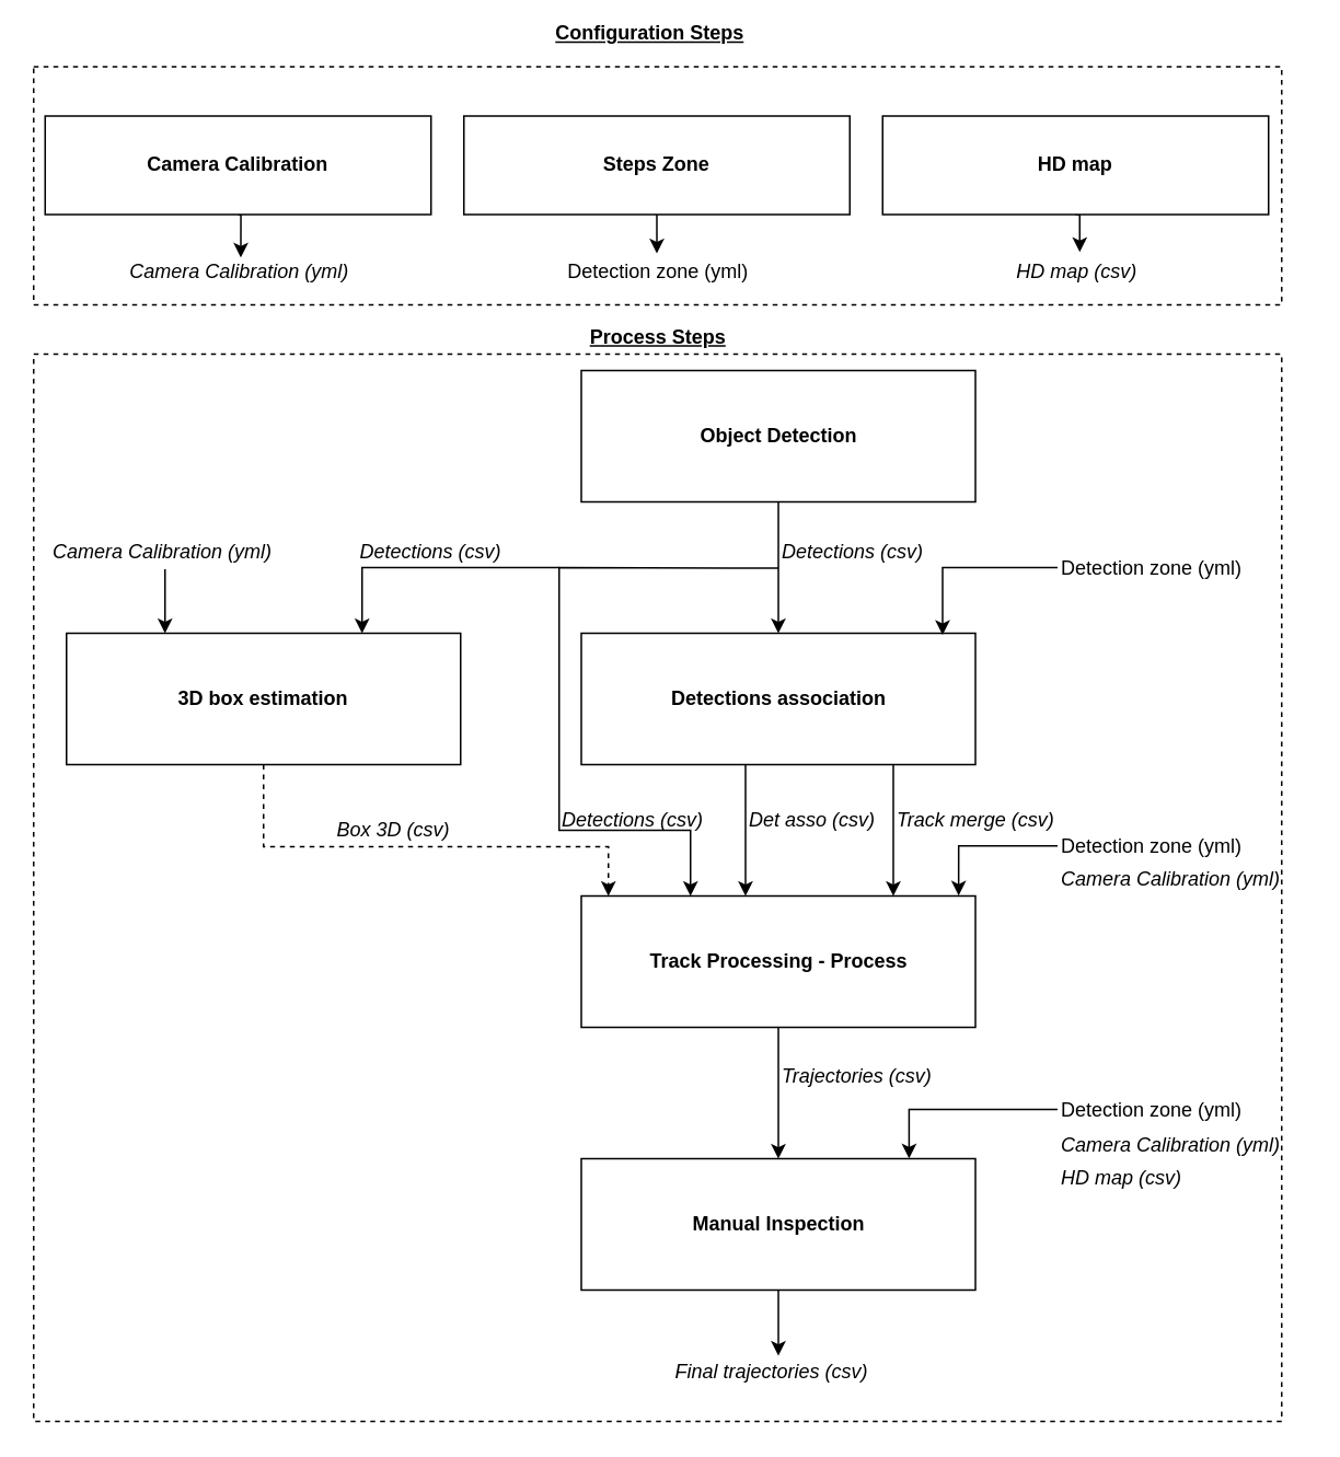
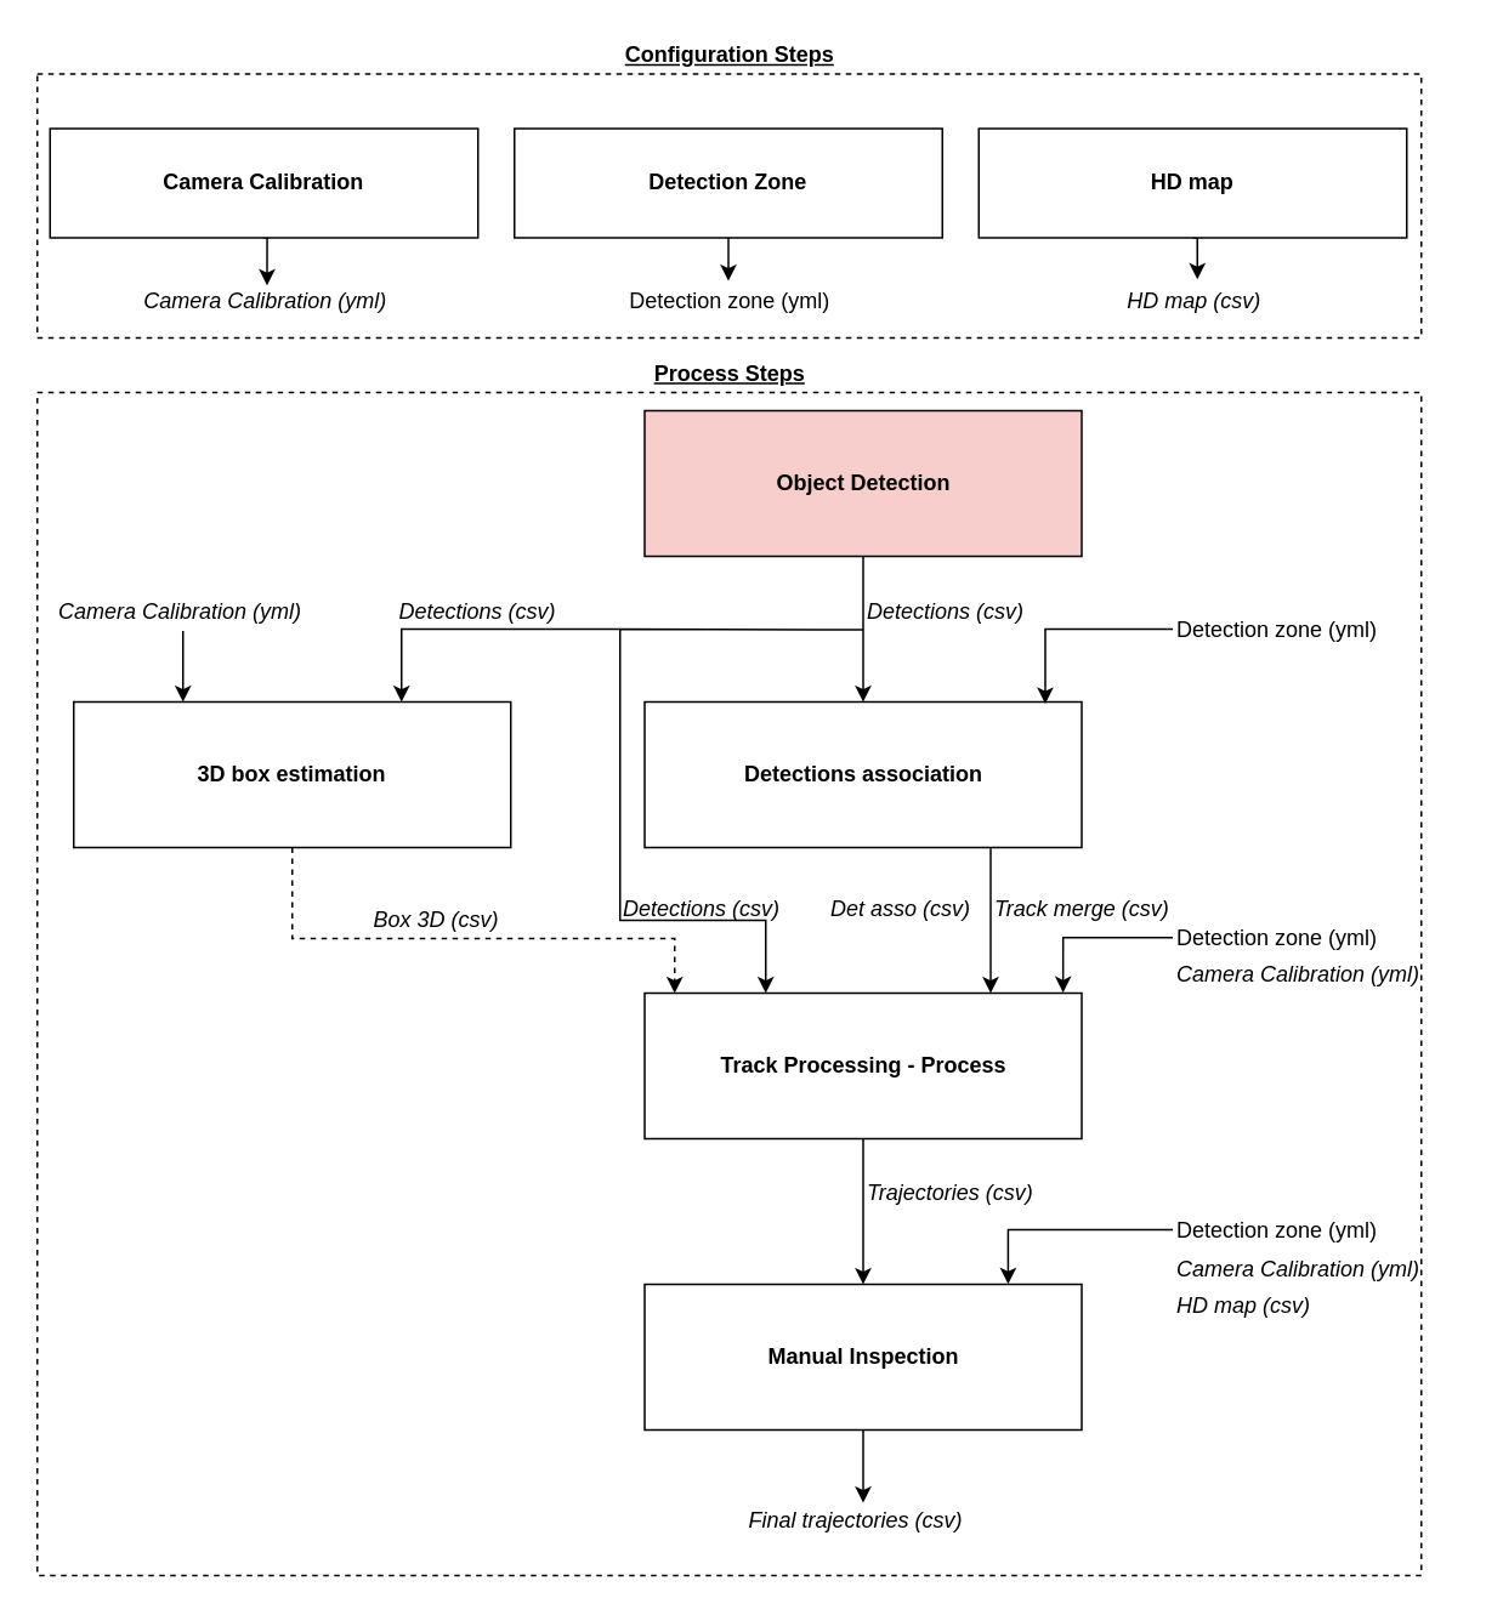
  <mxCell id="0" />
  <mxCell id="1" parent="0" />
  <mxCell id="2" value="" style="rounded=0;whiteSpace=wrap;html=1;dashed=1;fillColor=none;" vertex="1" parent="1"><mxGeometry y="215" width="760" height="650" as="geometry" x="20" /></mxCell>
  <mxCell id="3" value="" style="rounded=0;whiteSpace=wrap;html=1;dashed=1;" vertex="1" parent="1"><mxGeometry y="40" width="760" height="145" as="geometry" x="20" /></mxCell>
  <mxCell id="4" style="edgeStyle=orthogonalEdgeStyle;rounded=0;orthogonalLoop=1;jettySize=auto;html=1;exitX=0.5;exitY=1;exitDx=0;exitDy=0;entryX=0.511;entryY=0.058;entryDx=0;entryDy=0;entryPerimeter=0;" edge="1" parent="1" source="5" target="44"><mxGeometry relative="1" as="geometry" /></mxCell>
  <mxCell id="5" value="&lt;b&gt;Camera Calibration&lt;/b&gt;" style="rounded=0;whiteSpace=wrap;html=1;" vertex="1" parent="1"><mxGeometry x="27" y="70" width="235" height="60" as="geometry" /></mxCell>
  <mxCell id="6" style="edgeStyle=orthogonalEdgeStyle;rounded=0;orthogonalLoop=1;jettySize=auto;html=1;exitX=0.5;exitY=1;exitDx=0;exitDy=0;entryX=0.5;entryY=-0.067;entryDx=0;entryDy=0;entryPerimeter=0;" edge="1" parent="1" source="7" target="45"><mxGeometry relative="1" as="geometry" /></mxCell>
- <mxCell id="7" value="&lt;b&gt;Steps Zone&lt;/b&gt;" style="rounded=0;whiteSpace=wrap;html=1;" vertex="1" parent="1"><mxGeometry x="282" y="70" width="235" height="60" as="geometry" /></mxCell>
+ <mxCell id="7" value="&lt;b&gt;Detection Zone&lt;/b&gt;" style="rounded=0;whiteSpace=wrap;html=1;" vertex="1" parent="1"><mxGeometry x="282" y="70" width="235" height="60" as="geometry" /></mxCell>
  <mxCell id="8" style="edgeStyle=orthogonalEdgeStyle;rounded=0;orthogonalLoop=1;jettySize=auto;html=1;exitX=0.5;exitY=1;exitDx=0;exitDy=0;entryX=0.528;entryY=-0.108;entryDx=0;entryDy=0;entryPerimeter=0;" edge="1" parent="1" source="9" target="46"><mxGeometry relative="1" as="geometry" /></mxCell>
  <mxCell id="9" value="&lt;b&gt;HD map&lt;/b&gt;" style="rounded=0;whiteSpace=wrap;html=1;" vertex="1" parent="1"><mxGeometry x="537" y="70" width="235" height="60" as="geometry" /></mxCell>
  <mxCell id="10" value="" style="edgeStyle=orthogonalEdgeStyle;rounded=0;orthogonalLoop=1;jettySize=auto;html=1;" edge="1" parent="1" source="11" target="13"><mxGeometry relative="1" as="geometry" /></mxCell>
- <mxCell id="11" value="&lt;b&gt;Object Detection&lt;/b&gt;" style="rounded=0;whiteSpace=wrap;html=1;" vertex="1" parent="1"><mxGeometry x="353.5" y="225" width="240" height="80" as="geometry" /></mxCell>
- <mxCell id="12" value="" style="edgeStyle=orthogonalEdgeStyle;rounded=0;orthogonalLoop=1;jettySize=auto;html=1;" edge="1" parent="1" source="13" target="16"><mxGeometry relative="1" as="geometry"><Array as="points"><mxPoint x="453.5" y="525" /><mxPoint x="453.5" y="525" /></Array></mxGeometry></mxCell>
+ <mxCell id="11" value="&lt;b&gt;Object Detection&lt;/b&gt;" style="rounded=0;whiteSpace=wrap;html=1;fillColor=#f8cecc;" vertex="1" parent="1"><mxGeometry x="353.5" y="225" width="240" height="80" as="geometry" /></mxCell>
  <mxCell id="13" value="&lt;b&gt;Detections association&lt;/b&gt;" style="rounded=0;whiteSpace=wrap;html=1;" vertex="1" parent="1"><mxGeometry x="353.5" y="385" width="240" height="80" as="geometry" /></mxCell>
  <mxCell id="14" value="&lt;i&gt;Detections (csv)&lt;/i&gt;" style="text;html=1;resizable=0;points=[];autosize=1;align=left;verticalAlign=top;spacingTop=-4;" vertex="1" parent="1"><mxGeometry x="473.5" y="326" width="100" height="20" as="geometry" /></mxCell>
  <mxCell id="15" style="edgeStyle=orthogonalEdgeStyle;rounded=0;orthogonalLoop=1;jettySize=auto;html=1;exitX=0.5;exitY=1;exitDx=0;exitDy=0;entryX=0.5;entryY=0;entryDx=0;entryDy=0;" edge="1" parent="1" source="16" target="23"><mxGeometry relative="1" as="geometry" /></mxCell>
  <mxCell id="16" value="&lt;b&gt;Track Processing - Process&lt;/b&gt;" style="rounded=0;whiteSpace=wrap;html=1;" vertex="1" parent="1"><mxGeometry x="353.5" y="545" width="240" height="80" as="geometry" /></mxCell>
  <mxCell id="17" value="&lt;div&gt;Det asso (csv)&lt;/div&gt;" style="text;html=1;resizable=0;points=[];autosize=1;align=left;verticalAlign=top;spacingTop=-4;fontStyle=2" vertex="1" parent="1"><mxGeometry x="453.5" y="489" width="90" height="20" as="geometry" /></mxCell>
  <mxCell id="18" value="" style="edgeStyle=orthogonalEdgeStyle;rounded=0;orthogonalLoop=1;jettySize=auto;html=1;" edge="1" parent="1"><mxGeometry relative="1" as="geometry"><mxPoint x="543.5" y="465" as="sourcePoint" /><mxPoint x="543.5" y="545" as="targetPoint" /><Array as="points"><mxPoint x="543.5" y="465" /><mxPoint x="543.5" y="545" /></Array></mxGeometry></mxCell>
  <mxCell id="19" value="Track merge (csv)" style="text;html=1;resizable=0;points=[];autosize=1;align=left;verticalAlign=top;spacingTop=-4;fontStyle=2" vertex="1" parent="1"><mxGeometry x="543.5" y="489" width="110" height="20" as="geometry" /></mxCell>
  <mxCell id="20" value="&lt;div&gt;&lt;i&gt;Detections (csv)&lt;/i&gt;&lt;/div&gt;" style="text;html=1;resizable=0;points=[];autosize=1;align=left;verticalAlign=top;spacingTop=-4;" vertex="1" parent="1"><mxGeometry x="340" y="489" width="100" height="20" as="geometry" /></mxCell>
  <mxCell id="21" value="" style="edgeStyle=orthogonalEdgeStyle;rounded=0;orthogonalLoop=1;jettySize=auto;html=1;exitX=-0.005;exitY=0.967;exitDx=0;exitDy=0;exitPerimeter=0;" edge="1" parent="1"><mxGeometry relative="1" as="geometry"><mxPoint x="473.571" y="345.333" as="sourcePoint" /><mxPoint x="420" y="545" as="targetPoint" /><Array as="points"><mxPoint x="445" y="346" /><mxPoint x="340" y="345" /><mxPoint x="340" y="505" /><mxPoint x="395" y="505" /></Array></mxGeometry></mxCell>
  <mxCell id="22" style="edgeStyle=orthogonalEdgeStyle;rounded=0;orthogonalLoop=1;jettySize=auto;html=1;" edge="1" parent="1" source="23"><mxGeometry relative="1" as="geometry"><mxPoint x="473.5" y="825" as="targetPoint" /></mxGeometry></mxCell>
  <mxCell id="23" value="&lt;b&gt;Manual Inspection&lt;/b&gt;" style="rounded=0;whiteSpace=wrap;html=1;" vertex="1" parent="1"><mxGeometry x="353.5" y="705" width="240" height="80" as="geometry" /></mxCell>
  <mxCell id="24" value="Trajectories (csv)" style="text;html=1;resizable=0;points=[];autosize=1;align=left;verticalAlign=top;spacingTop=-4;fontStyle=2" vertex="1" parent="1"><mxGeometry x="473.5" y="645" width="110" height="20" as="geometry" /></mxCell>
  <mxCell id="25" style="edgeStyle=orthogonalEdgeStyle;rounded=0;orthogonalLoop=1;jettySize=auto;html=1;" edge="1" parent="1" source="26"><mxGeometry relative="1" as="geometry"><mxPoint x="573.5" y="386" as="targetPoint" /><Array as="points"><mxPoint x="574" y="345" /></Array></mxGeometry></mxCell>
  <mxCell id="26" value="Detection zone (yml)" style="text;html=1;resizable=0;points=[];autosize=1;align=left;verticalAlign=top;spacingTop=-4;" vertex="1" parent="1"><mxGeometry x="643.5" y="336" width="130" height="20" as="geometry" /></mxCell>
  <mxCell id="27" style="edgeStyle=orthogonalEdgeStyle;rounded=0;orthogonalLoop=1;jettySize=auto;html=1;" edge="1" parent="1" source="28"><mxGeometry relative="1" as="geometry"><mxPoint x="583.259" y="544.776" as="targetPoint" /><Array as="points"><mxPoint x="693.5" y="515" /><mxPoint x="583.5" y="515" /></Array></mxGeometry></mxCell>
  <mxCell id="28" value="Detection zone (yml)" style="text;html=1;resizable=0;points=[];autosize=1;align=left;verticalAlign=top;spacingTop=-4;" vertex="1" parent="1"><mxGeometry x="643.5" y="504.5" width="130" height="20" as="geometry" /></mxCell>
  <mxCell id="29" value="&lt;i&gt;Camera Calibration (yml)&lt;/i&gt;" style="text;html=1;resizable=0;points=[];autosize=1;align=left;verticalAlign=top;spacingTop=-4;" vertex="1" parent="1"><mxGeometry x="643.5" y="525" width="150" height="20" as="geometry" /></mxCell>
  <mxCell id="30" style="edgeStyle=orthogonalEdgeStyle;rounded=0;orthogonalLoop=1;jettySize=auto;html=1;" edge="1" parent="1" source="31"><mxGeometry relative="1" as="geometry"><mxPoint x="553.103" y="704.897" as="targetPoint" /><Array as="points"><mxPoint x="663" y="675" /><mxPoint x="553" y="675" /></Array></mxGeometry></mxCell>
  <mxCell id="31" value="Detection zone (yml)" style="text;html=1;resizable=0;points=[];autosize=1;align=left;verticalAlign=top;spacingTop=-4;" vertex="1" parent="1"><mxGeometry x="643.5" y="666" width="130" height="20" as="geometry" /></mxCell>
  <mxCell id="32" value="&lt;i&gt;Camera Calibration (yml)&lt;/i&gt;" style="text;html=1;resizable=0;points=[];autosize=1;align=left;verticalAlign=top;spacingTop=-4;" vertex="1" parent="1"><mxGeometry x="643.5" y="686.5" width="150" height="20" as="geometry" /></mxCell>
  <mxCell id="33" value="&lt;i&gt;HD map (csv)&lt;/i&gt;" style="text;html=1;resizable=0;points=[];autosize=1;align=left;verticalAlign=top;spacingTop=-4;" vertex="1" parent="1"><mxGeometry x="643.5" y="706.5" width="90" height="20" as="geometry" /></mxCell>
  <mxCell id="34" style="edgeStyle=orthogonalEdgeStyle;rounded=0;orthogonalLoop=1;jettySize=auto;html=1;dashed=1;" edge="1" parent="1" source="35"><mxGeometry relative="1" as="geometry"><mxPoint x="370" y="545" as="targetPoint" /><Array as="points"><mxPoint x="160" y="515" /><mxPoint x="370" y="515" /><mxPoint x="370" y="545" /></Array></mxGeometry></mxCell>
  <mxCell id="35" value="&lt;b&gt;3D box estimation&lt;/b&gt;" style="rounded=0;whiteSpace=wrap;html=1;" vertex="1" parent="1"><mxGeometry x="40" y="385" width="240" height="80" as="geometry" /></mxCell>
  <mxCell id="36" value="" style="edgeStyle=orthogonalEdgeStyle;rounded=0;orthogonalLoop=1;jettySize=auto;html=1;" edge="1" parent="1"><mxGeometry relative="1" as="geometry"><mxPoint x="340" y="345" as="sourcePoint" /><mxPoint x="220" y="385" as="targetPoint" /><Array as="points"><mxPoint x="220" y="345" /><mxPoint x="220" y="385" /></Array></mxGeometry></mxCell>
  <mxCell id="37" value="&lt;i&gt;Detections (csv)&lt;/i&gt;" style="text;html=1;resizable=0;points=[];autosize=1;align=left;verticalAlign=top;spacingTop=-4;" vertex="1" parent="1"><mxGeometry x="217" y="326" width="100" height="20" as="geometry" /></mxCell>
  <mxCell id="38" value="" style="edgeStyle=orthogonalEdgeStyle;rounded=0;orthogonalLoop=1;jettySize=auto;html=1;" edge="1" parent="1" source="39" target="35"><mxGeometry relative="1" as="geometry"><Array as="points"><mxPoint x="100" y="365" /><mxPoint x="100" y="365" /></Array></mxGeometry></mxCell>
  <mxCell id="39" value="&lt;i&gt;Camera Calibration (yml)&lt;/i&gt;" style="text;html=1;resizable=0;points=[];autosize=1;align=left;verticalAlign=top;spacingTop=-4;" vertex="1" parent="1"><mxGeometry x="30" y="326" width="150" height="20" as="geometry" /></mxCell>
  <mxCell id="40" value="&lt;div&gt;Box 3D (csv)&lt;/div&gt;&lt;div&gt;&lt;br&gt;&lt;/div&gt;" style="text;html=1;resizable=0;points=[];autosize=1;align=left;verticalAlign=top;spacingTop=-4;fontStyle=2" vertex="1" parent="1"><mxGeometry x="202.5" y="494.5" width="80" height="30" as="geometry" /></mxCell>
  <mxCell id="41" value="&lt;div&gt;Final trajectories (csv)&lt;/div&gt;&lt;div&gt;&lt;br&gt;&lt;/div&gt;" style="text;html=1;resizable=0;points=[];autosize=1;align=left;verticalAlign=top;spacingTop=-4;fontStyle=2" vertex="1" parent="1"><mxGeometry x="408.5" y="825" width="130" height="30" as="geometry" /></mxCell>
- <mxCell id="42" value="&lt;div align=&quot;center&quot;&gt;&lt;b&gt;Configuration Steps&lt;/b&gt;&lt;/div&gt;" style="text;html=1;resizable=0;points=[];autosize=1;align=center;verticalAlign=top;spacingTop=-4;fontStyle=4" vertex="1" parent="1"><mxGeometry x="329.5" y="10" width="130" height="20" as="geometry" /></mxCell>
+ <mxCell id="42" value="&lt;div align=&quot;center&quot;&gt;&lt;b&gt;Configuration Steps&lt;/b&gt;&lt;/div&gt;" style="text;html=1;resizable=0;points=[];autosize=1;align=center;verticalAlign=top;spacingTop=-4;fontStyle=4" vertex="1" parent="1"><mxGeometry x="334.5" y="20" width="130" height="20" as="geometry" /></mxCell>
  <mxCell id="43" value="&lt;b&gt;Process Steps&lt;/b&gt;" style="text;html=1;resizable=0;points=[];autosize=1;align=center;verticalAlign=top;spacingTop=-4;fontStyle=4" vertex="1" parent="1"><mxGeometry x="350" y="195" width="100" height="20" as="geometry" /></mxCell>
  <mxCell id="44" value="&lt;i&gt;Camera Calibration (yml)&lt;/i&gt;" style="text;html=1;resizable=0;points=[];autosize=1;align=center;verticalAlign=top;spacingTop=-4;" vertex="1" parent="1"><mxGeometry x="69.5" y="155" width="150" height="20" as="geometry" /></mxCell>
  <mxCell id="45" value="Detection zone (yml)" style="text;html=1;resizable=0;points=[];autosize=1;align=center;verticalAlign=top;spacingTop=-4;" vertex="1" parent="1"><mxGeometry x="334.5" y="155" width="130" height="20" as="geometry" /></mxCell>
  <mxCell id="46" value="&lt;i&gt;HD map (csv)&lt;/i&gt;" style="text;html=1;resizable=0;points=[];autosize=1;align=center;verticalAlign=top;spacingTop=-4;" vertex="1" parent="1"><mxGeometry x="609.5" y="155" width="90" height="20" as="geometry" /></mxCell>
